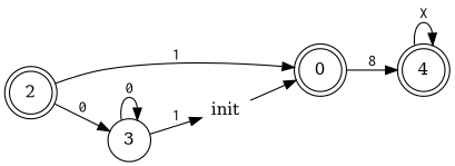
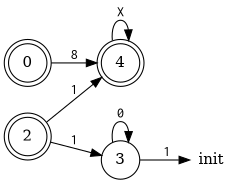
  digraph {
    rankdir=LR
    node [shape=doublecircle]
    edge [fontname=Courier]
    0 [height=.5 width=.5]
    4 [height=.5 width=.5]
    2 [height=.5 width=.5]
    3 [height=.5 shape=circle width=.5]
    init [height=.5 shape=plaintext width=.5]
    0 -> 4 [label=8]
    4 -> 4 [label=X]
-   2 -> 0 [label=1]
-   2 -> 3 [label=0]
+   2 -> 4 [label=1]
+   2 -> 3 [label=1]
    3 -> 3 [label=0]
    3 -> init [label=1]
-   init -> 0
  }
